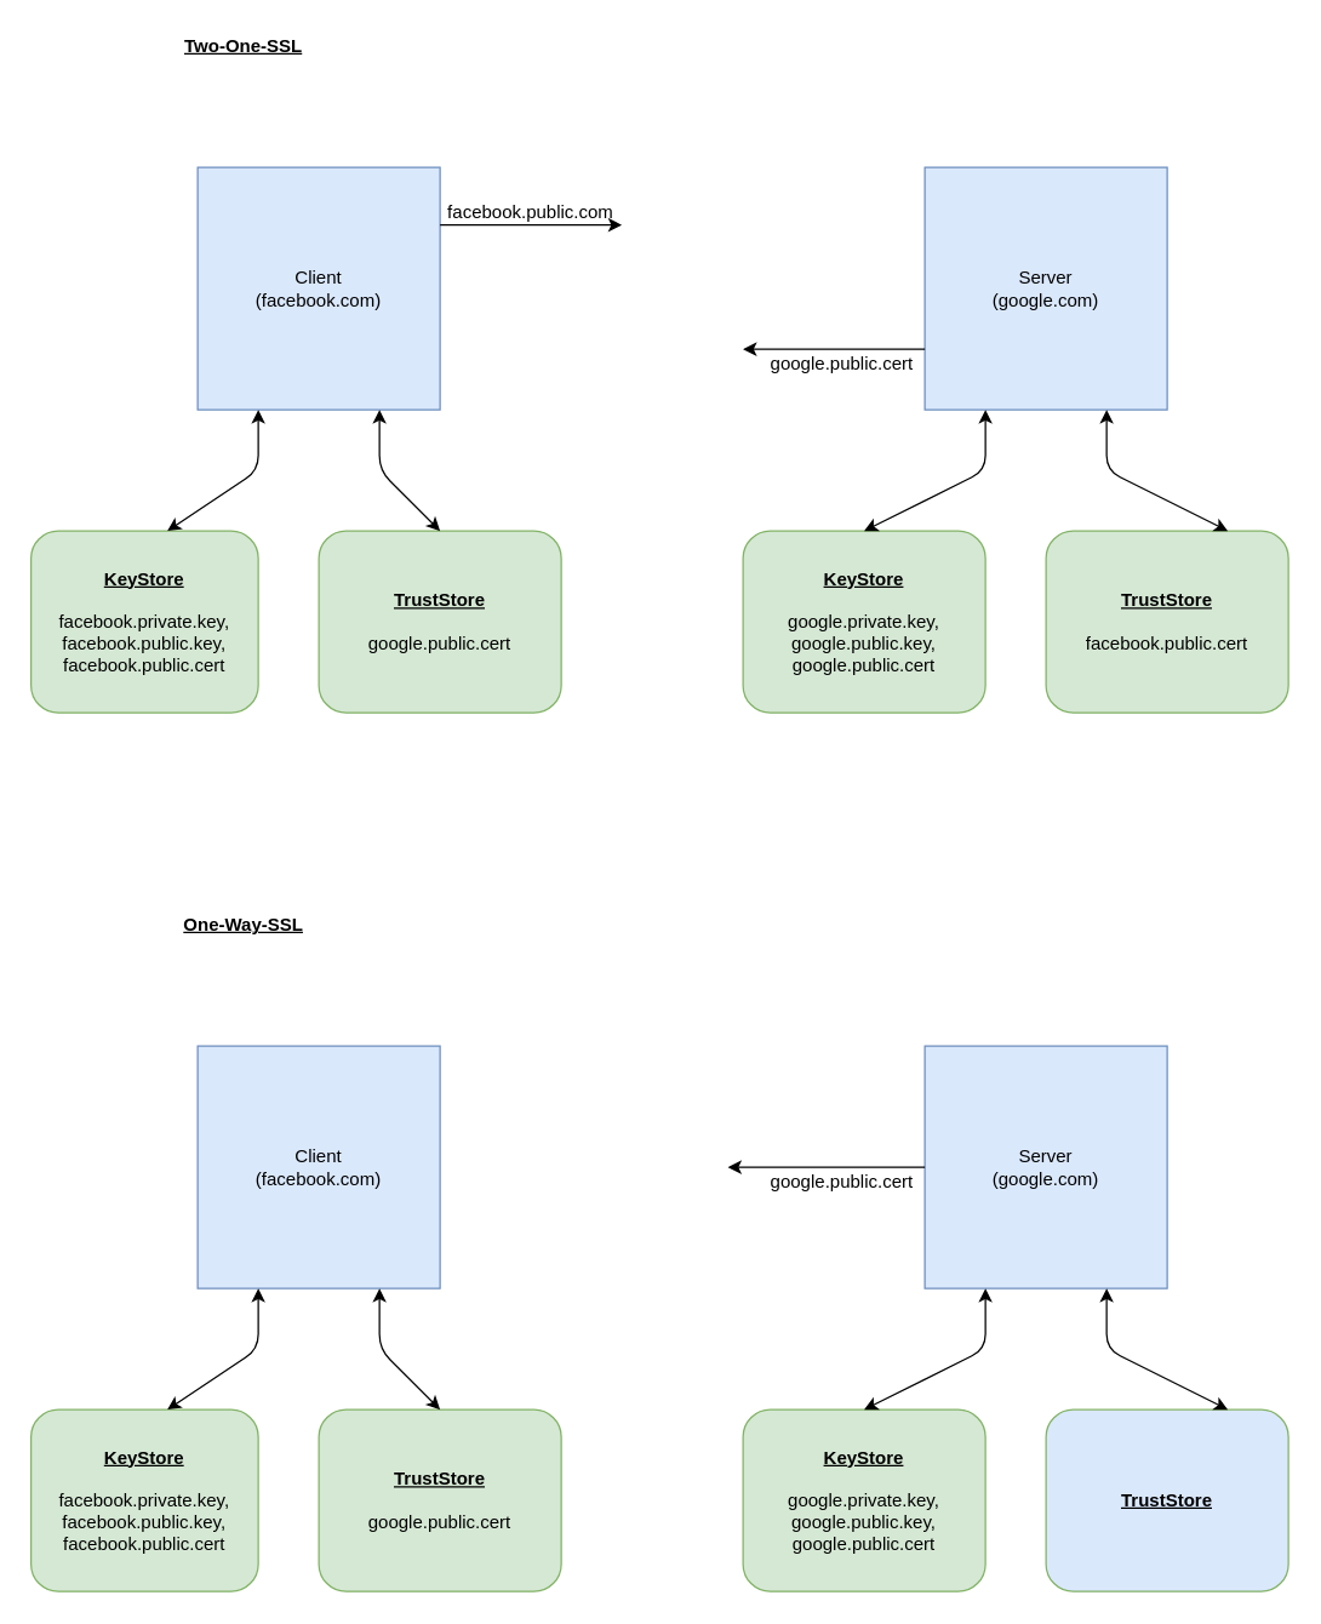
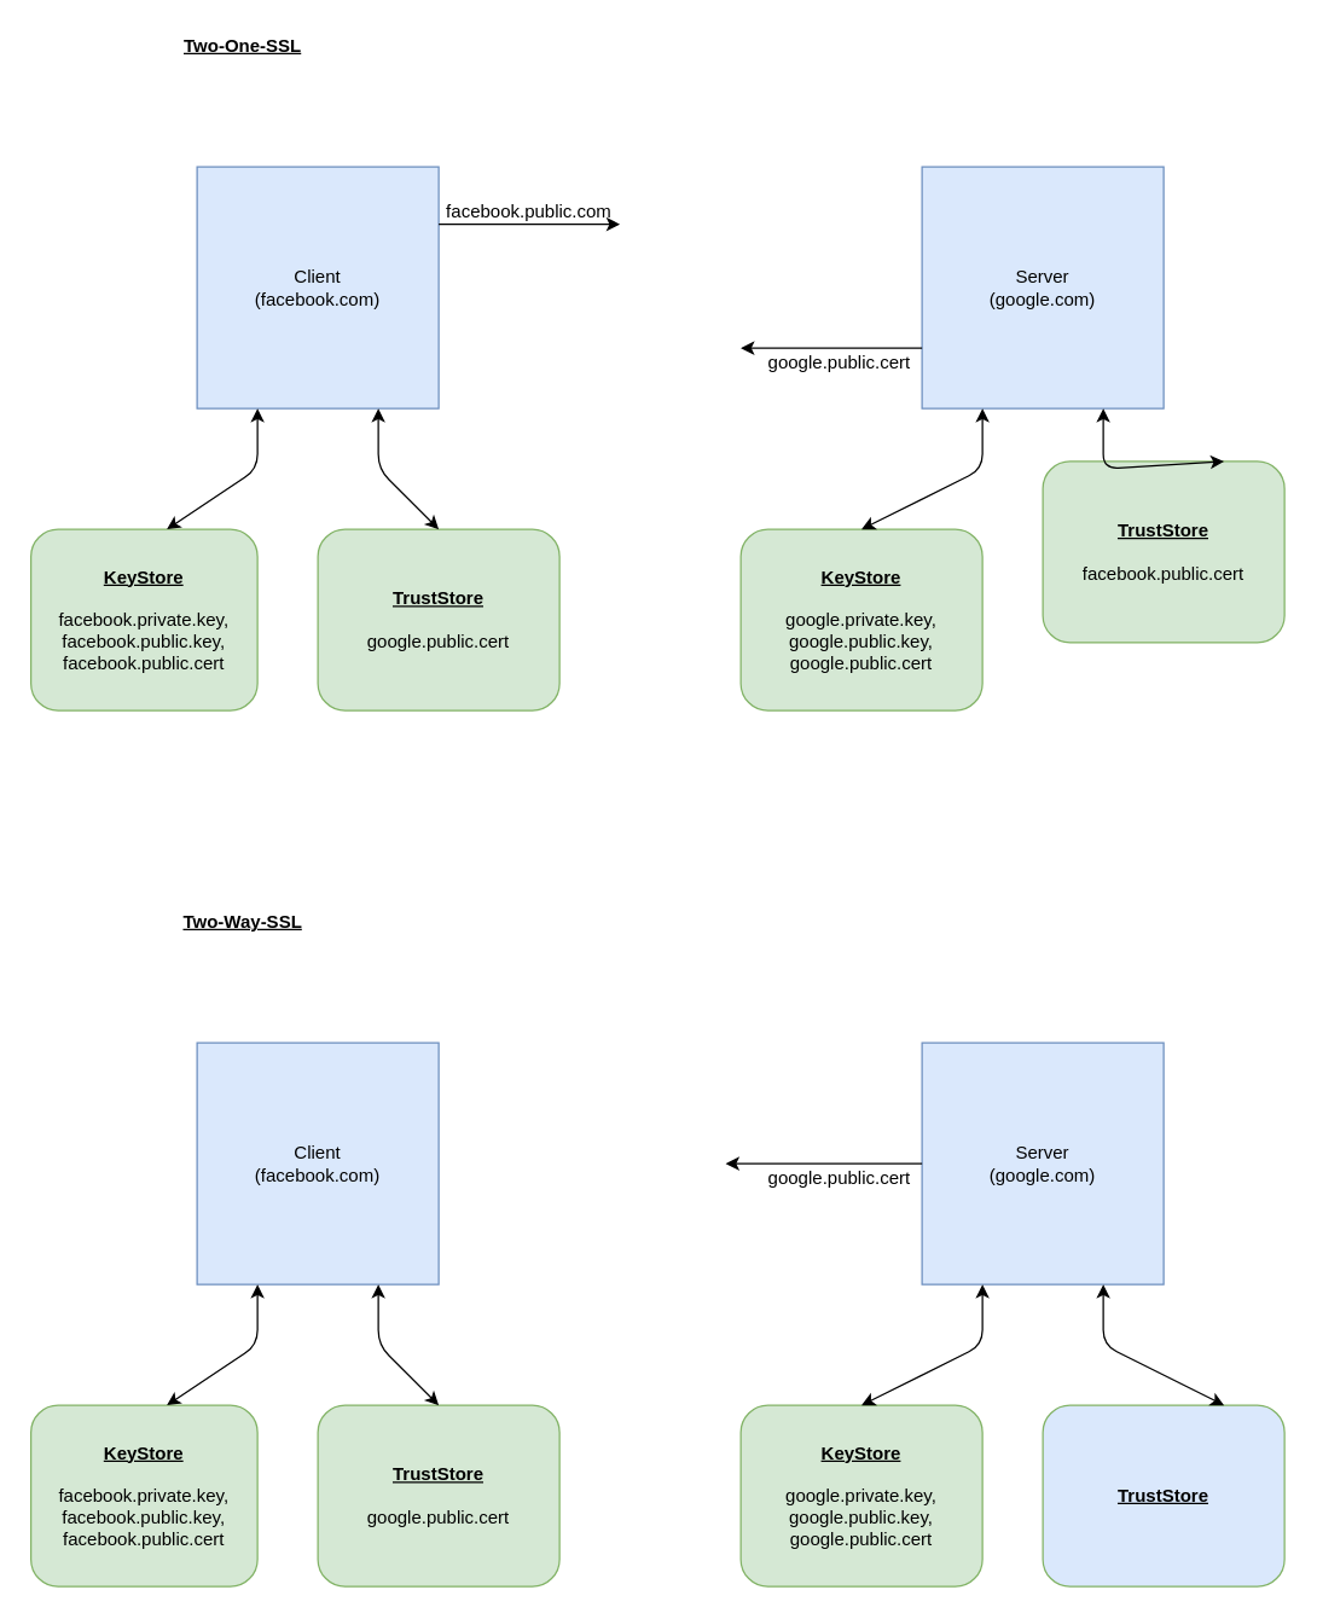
  <mxCell id="0" />
  <mxCell id="1" parent="0" />
  <mxCell id="2" value="Client&lt;br&gt;(facebook.com)" style="whiteSpace=wrap;html=1;aspect=fixed;fillColor=#dae8fc;strokeColor=#6c8ebf;" parent="1" vertex="1"><mxGeometry x="130" y="110" width="160" height="160" as="geometry" /></mxCell>
  <mxCell id="3" value="Server&lt;br&gt;(google.com)" style="whiteSpace=wrap;html=1;aspect=fixed;fillColor=#dae8fc;strokeColor=#6c8ebf;" parent="1" vertex="1"><mxGeometry x="610" y="110" width="160" height="160" as="geometry" /></mxCell>
  <mxCell id="4" value="&lt;b style=&quot;text-decoration: underline&quot;&gt;KeyStore&lt;/b&gt;&lt;br&gt;&lt;br&gt;google.private.key,&lt;br&gt;google.public.key,&lt;br&gt;google.public.cert" style="rounded=1;whiteSpace=wrap;html=1;fillColor=#d5e8d4;strokeColor=#82b366;" parent="1" vertex="1"><mxGeometry x="490" y="350" width="160" height="120" as="geometry" /></mxCell>
- <mxCell id="5" value="&lt;u style=&quot;font-weight: bold&quot;&gt;TrustStore&lt;/u&gt;&lt;br&gt;&lt;br&gt;facebook.public.cert" style="rounded=1;whiteSpace=wrap;html=1;fillColor=#d5e8d4;strokeColor=#82b366;" parent="1" vertex="1"><mxGeometry x="690" y="350" width="160" height="120" as="geometry" /></mxCell>
+ <mxCell id="5" value="&lt;u style=&quot;font-weight: bold&quot;&gt;TrustStore&lt;/u&gt;&lt;br&gt;&lt;br&gt;facebook.public.cert" style="rounded=1;whiteSpace=wrap;html=1;fillColor=#d5e8d4;strokeColor=#82b366;" parent="1" vertex="1"><mxGeometry x="690" y="305" width="160" height="120" as="geometry" /></mxCell>
  <mxCell id="6" value="&lt;b style=&quot;text-decoration: underline&quot;&gt;KeyStore&lt;/b&gt;&lt;br&gt;&lt;br&gt;facebook.private.key,&lt;br&gt;facebook.public.key,&lt;br&gt;facebook.public.cert" style="rounded=1;whiteSpace=wrap;html=1;fillColor=#d5e8d4;strokeColor=#82b366;" parent="1" vertex="1"><mxGeometry x="20" y="350" width="150" height="120" as="geometry" /></mxCell>
  <mxCell id="7" value="&lt;b&gt;&lt;u&gt;TrustStore&lt;/u&gt;&lt;/b&gt;&lt;br&gt;&lt;br&gt;google.public.cert" style="rounded=1;whiteSpace=wrap;html=1;fillColor=#d5e8d4;strokeColor=#82b366;" parent="1" vertex="1"><mxGeometry x="210" y="350" width="160" height="120" as="geometry" /></mxCell>
  <mxCell id="8" value="" style="endArrow=classic;startArrow=classic;html=1;exitX=0.5;exitY=0;exitDx=0;exitDy=0;entryX=0.25;entryY=1;entryDx=0;entryDy=0;" parent="1" source="4" target="3" edge="1"><mxGeometry width="50" height="50" relative="1" as="geometry"><mxPoint x="670" y="360" as="sourcePoint" /><mxPoint x="640" y="280" as="targetPoint" /><Array as="points"><mxPoint x="650" y="310" /></Array></mxGeometry></mxCell>
  <mxCell id="9" value="" style="endArrow=classic;startArrow=classic;html=1;exitX=0.75;exitY=0;exitDx=0;exitDy=0;entryX=0.25;entryY=1;entryDx=0;entryDy=0;" parent="1" source="5" edge="1"><mxGeometry width="50" height="50" relative="1" as="geometry"><mxPoint x="670" y="350" as="sourcePoint" /><mxPoint x="730" y="270" as="targetPoint" /><Array as="points"><mxPoint x="730" y="310" /></Array></mxGeometry></mxCell>
  <mxCell id="10" value="" style="endArrow=classic;startArrow=classic;html=1;exitX=0.5;exitY=0;exitDx=0;exitDy=0;entryX=0.25;entryY=1;entryDx=0;entryDy=0;" parent="1" edge="1"><mxGeometry width="50" height="50" relative="1" as="geometry"><mxPoint x="110" y="350" as="sourcePoint" /><mxPoint x="170" y="270" as="targetPoint" /><Array as="points"><mxPoint x="170" y="310" /></Array></mxGeometry></mxCell>
  <mxCell id="11" value="" style="endArrow=classic;startArrow=classic;html=1;entryX=0.25;entryY=1;entryDx=0;entryDy=0;" parent="1" edge="1"><mxGeometry width="50" height="50" relative="1" as="geometry"><mxPoint x="290" y="350" as="sourcePoint" /><mxPoint x="250" y="270" as="targetPoint" /><Array as="points"><mxPoint x="250" y="310" /></Array></mxGeometry></mxCell>
  <mxCell id="12" value="&lt;b&gt;&lt;u&gt;Two-One-SSL&lt;/u&gt;&lt;/b&gt;" style="text;html=1;align=center;verticalAlign=middle;resizable=0;points=[];autosize=1;" parent="1" vertex="1"><mxGeometry x="115" y="20" width="90" height="20" as="geometry" /></mxCell>
  <mxCell id="13" value="Client&lt;br&gt;(facebook.com)" style="whiteSpace=wrap;html=1;aspect=fixed;fillColor=#dae8fc;strokeColor=#6c8ebf;" parent="1" vertex="1"><mxGeometry x="130" y="690" width="160" height="160" as="geometry" /></mxCell>
  <mxCell id="14" value="Server&lt;br&gt;(google.com)" style="whiteSpace=wrap;html=1;aspect=fixed;fillColor=#dae8fc;strokeColor=#6c8ebf;" parent="1" vertex="1"><mxGeometry x="610" y="690" width="160" height="160" as="geometry" /></mxCell>
  <mxCell id="15" value="&lt;b style=&quot;text-decoration: underline&quot;&gt;KeyStore&lt;/b&gt;&lt;br&gt;&lt;br&gt;google.private.key,&lt;br&gt;google.public.key,&lt;br&gt;google.public.cert" style="rounded=1;whiteSpace=wrap;html=1;fillColor=#d5e8d4;strokeColor=#82b366;" parent="1" vertex="1"><mxGeometry x="490" y="930" width="160" height="120" as="geometry" /></mxCell>
  <mxCell id="16" value="&lt;u style=&quot;font-weight: bold&quot;&gt;TrustStore&lt;/u&gt;&lt;br&gt;" style="rounded=1;whiteSpace=wrap;html=1;fillColor=#dae8fc;strokeColor=#82b366;" parent="1" vertex="1"><mxGeometry x="690" y="930" width="160" height="120" as="geometry" /></mxCell>
  <mxCell id="17" value="&lt;b style=&quot;text-decoration: underline&quot;&gt;KeyStore&lt;/b&gt;&lt;br&gt;&lt;br&gt;facebook.private.key,&lt;br&gt;facebook.public.key,&lt;br&gt;facebook.public.cert" style="rounded=1;whiteSpace=wrap;html=1;fillColor=#d5e8d4;strokeColor=#82b366;" parent="1" vertex="1"><mxGeometry x="20" y="930" width="150" height="120" as="geometry" /></mxCell>
  <mxCell id="18" value="&lt;b&gt;&lt;u&gt;TrustStore&lt;/u&gt;&lt;/b&gt;&lt;br&gt;&lt;br&gt;google.public.cert" style="rounded=1;whiteSpace=wrap;html=1;fillColor=#d5e8d4;strokeColor=#82b366;" parent="1" vertex="1"><mxGeometry x="210" y="930" width="160" height="120" as="geometry" /></mxCell>
  <mxCell id="19" value="" style="endArrow=classic;startArrow=classic;html=1;exitX=0.5;exitY=0;exitDx=0;exitDy=0;entryX=0.25;entryY=1;entryDx=0;entryDy=0;" parent="1" source="15" target="14" edge="1"><mxGeometry width="50" height="50" relative="1" as="geometry"><mxPoint x="670" y="940" as="sourcePoint" /><mxPoint x="640" y="860" as="targetPoint" /><Array as="points"><mxPoint x="650" y="890" /></Array></mxGeometry></mxCell>
  <mxCell id="20" value="" style="endArrow=classic;startArrow=classic;html=1;exitX=0.75;exitY=0;exitDx=0;exitDy=0;entryX=0.25;entryY=1;entryDx=0;entryDy=0;" parent="1" source="16" edge="1"><mxGeometry width="50" height="50" relative="1" as="geometry"><mxPoint x="670" y="930" as="sourcePoint" /><mxPoint x="730" y="850" as="targetPoint" /><Array as="points"><mxPoint x="730" y="890" /></Array></mxGeometry></mxCell>
  <mxCell id="21" value="" style="endArrow=classic;startArrow=classic;html=1;exitX=0.5;exitY=0;exitDx=0;exitDy=0;entryX=0.25;entryY=1;entryDx=0;entryDy=0;" parent="1" edge="1"><mxGeometry width="50" height="50" relative="1" as="geometry"><mxPoint x="110" y="930" as="sourcePoint" /><mxPoint x="170" y="850" as="targetPoint" /><Array as="points"><mxPoint x="170" y="890" /></Array></mxGeometry></mxCell>
  <mxCell id="22" value="" style="endArrow=classic;startArrow=classic;html=1;entryX=0.25;entryY=1;entryDx=0;entryDy=0;" parent="1" edge="1"><mxGeometry width="50" height="50" relative="1" as="geometry"><mxPoint x="290" y="930" as="sourcePoint" /><mxPoint x="250" y="850" as="targetPoint" /><Array as="points"><mxPoint x="250" y="890" /></Array></mxGeometry></mxCell>
- <mxCell id="23" value="&lt;b&gt;&lt;u&gt;One-Way-SSL&lt;/u&gt;&lt;/b&gt;" style="text;html=1;align=center;verticalAlign=middle;resizable=0;points=[];autosize=1;" parent="1" vertex="1"><mxGeometry x="115" y="600" width="90" height="20" as="geometry" /></mxCell>
+ <mxCell id="23" value="&lt;b&gt;&lt;u&gt;Two-Way-SSL&lt;/u&gt;&lt;/b&gt;" style="text;html=1;align=center;verticalAlign=middle;resizable=0;points=[];autosize=1;" parent="1" vertex="1"><mxGeometry x="115" y="600" width="90" height="20" as="geometry" /></mxCell>
  <mxCell id="24" value="" style="endArrow=classic;html=1;" parent="1" edge="1"><mxGeometry width="50" height="50" relative="1" as="geometry"><mxPoint x="290" y="148" as="sourcePoint" /><mxPoint x="410" y="148" as="targetPoint" /></mxGeometry></mxCell>
  <mxCell id="25" value="" style="endArrow=classic;html=1;exitX=0;exitY=0.5;exitDx=0;exitDy=0;" parent="1" edge="1"><mxGeometry width="50" height="50" relative="1" as="geometry"><mxPoint x="610" y="230" as="sourcePoint" /><mxPoint x="490" y="230" as="targetPoint" /></mxGeometry></mxCell>
  <mxCell id="26" value="facebook.public.com" style="text;html=1;strokeColor=none;fillColor=none;align=center;verticalAlign=middle;whiteSpace=wrap;rounded=0;" parent="1" vertex="1"><mxGeometry x="330" y="130" width="40" height="20" as="geometry" /></mxCell>
  <mxCell id="27" value="google.public.cert" style="text;html=1;align=center;verticalAlign=middle;resizable=0;points=[];autosize=1;" parent="1" vertex="1"><mxGeometry x="500" y="230" width="110" height="20" as="geometry" /></mxCell>
  <mxCell id="28" value="google.public.cert" style="text;html=1;align=center;verticalAlign=middle;resizable=0;points=[];autosize=1;" parent="1" vertex="1"><mxGeometry x="500" y="770" width="110" height="20" as="geometry" /></mxCell>
  <mxCell id="29" value="" style="endArrow=classic;html=1;exitX=0;exitY=0.369;exitDx=0;exitDy=0;exitPerimeter=0;" parent="1" edge="1"><mxGeometry width="50" height="50" relative="1" as="geometry"><mxPoint x="610" y="770.04" as="sourcePoint" /><mxPoint x="480" y="770" as="targetPoint" /></mxGeometry></mxCell>
